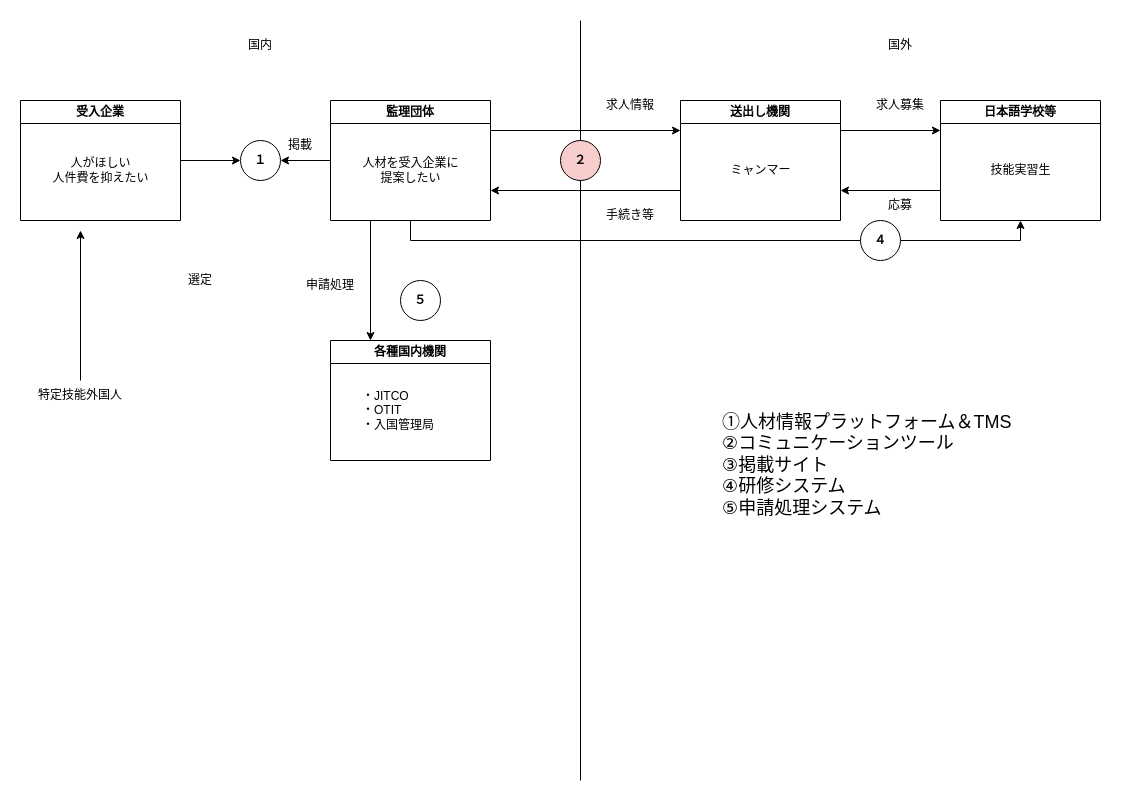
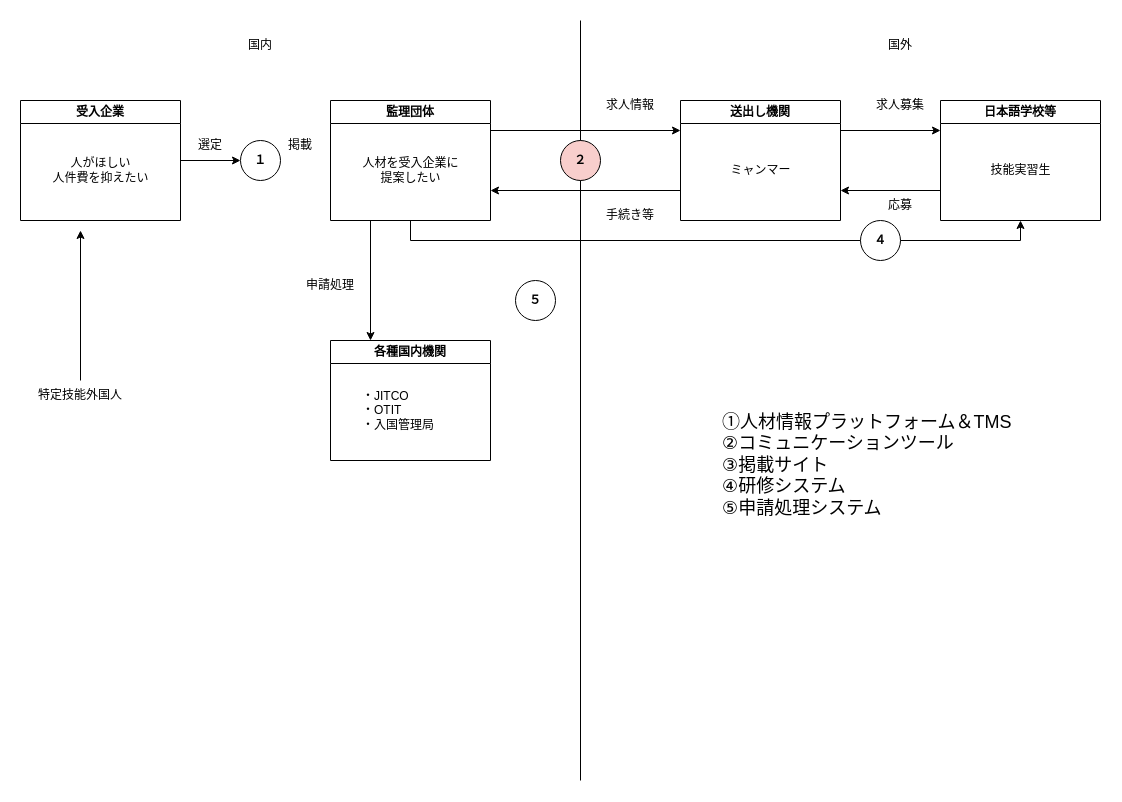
  <mxCell id="0" />
  <mxCell id="1" parent="0" />
  <mxCell id="2" value="" style="edgeStyle=orthogonalEdgeStyle;rounded=0;orthogonalLoop=1;jettySize=auto;html=1;" edge="1" parent="1" source="3" target="19"><mxGeometry relative="1" as="geometry" /></mxCell>
  <mxCell id="3" value="受入企業" style="swimlane;whiteSpace=wrap;html=1;" vertex="1" parent="1"><mxGeometry x="20" y="100" width="160" height="120" as="geometry" /></mxCell>
  <mxCell id="4" value="人がほしい&lt;br&gt;人件費を抑えたい" style="text;html=1;align=center;verticalAlign=middle;resizable=0;points=[];autosize=1;strokeColor=none;fillColor=none;" vertex="1" parent="3"><mxGeometry x="20" y="50" width="120" height="40" as="geometry" /></mxCell>
  <mxCell id="5" style="edgeStyle=orthogonalEdgeStyle;rounded=0;orthogonalLoop=1;jettySize=auto;html=1;exitX=1;exitY=0.25;exitDx=0;exitDy=0;entryX=0;entryY=0.25;entryDx=0;entryDy=0;" edge="1" parent="1" source="9" target="13"><mxGeometry relative="1" as="geometry" /></mxCell>
- <mxCell id="6" style="edgeStyle=orthogonalEdgeStyle;rounded=0;orthogonalLoop=1;jettySize=auto;html=1;exitX=0;exitY=0.5;exitDx=0;exitDy=0;entryX=1;entryY=0.5;entryDx=0;entryDy=0;" edge="1" parent="1" source="9" target="19"><mxGeometry relative="1" as="geometry" /></mxCell>
  <mxCell id="7" style="edgeStyle=orthogonalEdgeStyle;rounded=0;orthogonalLoop=1;jettySize=auto;html=1;exitX=0.5;exitY=1;exitDx=0;exitDy=0;entryX=0.5;entryY=1;entryDx=0;entryDy=0;" edge="1" parent="1" source="9" target="16"><mxGeometry relative="1" as="geometry" /></mxCell>
  <mxCell id="8" style="edgeStyle=orthogonalEdgeStyle;rounded=0;orthogonalLoop=1;jettySize=auto;html=1;exitX=0.25;exitY=1;exitDx=0;exitDy=0;entryX=0.25;entryY=0;entryDx=0;entryDy=0;" edge="1" parent="1" source="9" target="24"><mxGeometry relative="1" as="geometry" /></mxCell>
  <mxCell id="9" value="監理団体" style="swimlane;whiteSpace=wrap;html=1;" vertex="1" parent="1"><mxGeometry x="330" y="100" width="160" height="120" as="geometry" /></mxCell>
  <mxCell id="10" value="人材を受入企業に&lt;br&gt;提案したい" style="text;html=1;align=center;verticalAlign=middle;resizable=0;points=[];autosize=1;strokeColor=none;fillColor=none;" vertex="1" parent="9"><mxGeometry x="20" y="50" width="120" height="40" as="geometry" /></mxCell>
  <mxCell id="11" style="edgeStyle=orthogonalEdgeStyle;rounded=0;orthogonalLoop=1;jettySize=auto;html=1;exitX=1;exitY=0.25;exitDx=0;exitDy=0;entryX=0;entryY=0.25;entryDx=0;entryDy=0;" edge="1" parent="1" source="13" target="16"><mxGeometry relative="1" as="geometry" /></mxCell>
  <mxCell id="12" style="edgeStyle=orthogonalEdgeStyle;rounded=0;orthogonalLoop=1;jettySize=auto;html=1;exitX=0;exitY=0.75;exitDx=0;exitDy=0;entryX=1;entryY=0.75;entryDx=0;entryDy=0;" edge="1" parent="1" source="13" target="9"><mxGeometry relative="1" as="geometry" /></mxCell>
  <mxCell id="13" value="送出し機関" style="swimlane;whiteSpace=wrap;html=1;" vertex="1" parent="1"><mxGeometry x="680" y="100" width="160" height="120" as="geometry" /></mxCell>
  <mxCell id="14" value="ミャンマー" style="text;html=1;align=center;verticalAlign=middle;resizable=0;points=[];autosize=1;strokeColor=none;fillColor=none;" vertex="1" parent="13"><mxGeometry x="40" y="55" width="80" height="30" as="geometry" /></mxCell>
  <mxCell id="15" style="edgeStyle=orthogonalEdgeStyle;rounded=0;orthogonalLoop=1;jettySize=auto;html=1;exitX=0;exitY=0.75;exitDx=0;exitDy=0;entryX=1;entryY=0.75;entryDx=0;entryDy=0;" edge="1" parent="1" source="16" target="13"><mxGeometry relative="1" as="geometry" /></mxCell>
  <mxCell id="16" value="日本語学校等" style="swimlane;whiteSpace=wrap;html=1;" vertex="1" parent="1"><mxGeometry x="940" y="100" width="160" height="120" as="geometry" /></mxCell>
  <mxCell id="17" value="技能実習生" style="text;html=1;align=center;verticalAlign=middle;resizable=0;points=[];autosize=1;strokeColor=none;fillColor=none;" vertex="1" parent="16"><mxGeometry x="40" y="55" width="80" height="30" as="geometry" /></mxCell>
  <mxCell id="18" value="" style="endArrow=none;html=1;rounded=0;" edge="1" parent="1"><mxGeometry width="50" height="50" relative="1" as="geometry"><mxPoint x="580" y="780" as="sourcePoint" /><mxPoint x="580" as="targetPoint" y="20" /></mxGeometry></mxCell>
  <mxCell id="19" value="１" style="ellipse;whiteSpace=wrap;html=1;fontStyle=1;startSize=23;" vertex="1" parent="1"><mxGeometry x="240" y="140" width="40" height="40" as="geometry" /></mxCell>
  <mxCell id="20" value="２" style="ellipse;whiteSpace=wrap;html=1;fontStyle=1;startSize=23;fillColor=#f8cecc;" vertex="1" parent="1"><mxGeometry x="560" y="140" width="40" height="40" as="geometry" /></mxCell>
  <mxCell id="21" value="４" style="ellipse;whiteSpace=wrap;html=1;fontStyle=1;startSize=23;" vertex="1" parent="1"><mxGeometry x="860" y="220" width="40" height="40" as="geometry" /></mxCell>
  <mxCell id="22" style="edgeStyle=orthogonalEdgeStyle;rounded=0;orthogonalLoop=1;jettySize=auto;html=1;exitX=0.5;exitY=0;exitDx=0;exitDy=0;" edge="1" parent="1" source="23"><mxGeometry relative="1" as="geometry"><mxPoint x="80" y="230" as="targetPoint" /></mxGeometry></mxCell>
  <mxCell id="23" value="特定技能外国人" style="text;html=1;strokeColor=none;fillColor=none;align=center;verticalAlign=middle;whiteSpace=wrap;rounded=0;shadow=1;" vertex="1" parent="1"><mxGeometry x="20" y="380" width="120" height="30" as="geometry" /></mxCell>
  <mxCell id="24" value="各種国内機関" style="swimlane;whiteSpace=wrap;html=1;" vertex="1" parent="1"><mxGeometry x="330" y="340" width="160" height="120" as="geometry" /></mxCell>
  <mxCell id="25" value="・JITCO&lt;br&gt;・OTIT&lt;br&gt;・入国管理局" style="text;html=1;align=left;verticalAlign=middle;resizable=0;points=[];autosize=1;strokeColor=none;fillColor=none;" vertex="1" parent="24"><mxGeometry x="30" y="40" width="100" height="60" as="geometry" /></mxCell>
- <mxCell id="26" value="５" style="ellipse;whiteSpace=wrap;html=1;fontStyle=1;startSize=23;" vertex="1" parent="1"><mxGeometry x="400" y="280" width="40" height="40" as="geometry" /></mxCell>
+ <mxCell id="26" value="５" style="ellipse;whiteSpace=wrap;html=1;fontStyle=1;startSize=23;" vertex="1" parent="1"><mxGeometry x="515" y="280" width="40" height="40" as="geometry" /></mxCell>
  <mxCell id="27" value="&lt;span style=&quot;background-color: initial; font-size: 18px; text-align: justify;&quot;&gt;①人材情報プラットフォーム＆TMS&lt;/span&gt;&lt;br&gt;&lt;span style=&quot;background-color: initial; font-size: 18px; text-align: justify;&quot;&gt;②コミュニケーションツール&lt;/span&gt;&lt;br&gt;&lt;span style=&quot;background-color: initial; font-size: 18px; text-align: justify;&quot;&gt;③掲載サイト&lt;/span&gt;&lt;br&gt;&lt;span style=&quot;background-color: initial; font-size: 18px; text-align: justify;&quot;&gt;④研修システム&lt;/span&gt;&lt;br&gt;&lt;span style=&quot;background-color: initial; font-size: 18px; text-align: justify;&quot;&gt;⑤申請処理システム&lt;/span&gt;" style="text;html=1;strokeColor=none;fillColor=none;align=left;verticalAlign=middle;whiteSpace=wrap;rounded=0;" vertex="1" parent="1"><mxGeometry x="720" y="370" width="370" height="190" as="geometry" /></mxCell>
  <mxCell id="28" value="国内" style="text;html=1;strokeColor=none;fillColor=none;align=center;verticalAlign=middle;whiteSpace=wrap;rounded=0;" vertex="1" parent="1"><mxGeometry x="230" y="30" width="60" height="30" as="geometry" /></mxCell>
  <mxCell id="29" value="国外" style="text;html=1;strokeColor=none;fillColor=none;align=center;verticalAlign=middle;whiteSpace=wrap;rounded=0;" vertex="1" parent="1"><mxGeometry x="870" y="30" width="60" height="30" as="geometry" /></mxCell>
- <mxCell id="30" value="選定" style="text;html=1;strokeColor=none;fillColor=none;align=center;verticalAlign=middle;whiteSpace=wrap;rounded=0;" vertex="1" parent="1"><mxGeometry x="170" y="265" width="60" height="30" as="geometry" /></mxCell>
+ <mxCell id="30" value="選定" style="text;html=1;strokeColor=none;fillColor=none;align=center;verticalAlign=middle;whiteSpace=wrap;rounded=0;" vertex="1" parent="1"><mxGeometry x="180" y="130" width="60" height="30" as="geometry" /></mxCell>
  <mxCell id="31" value="掲載" style="text;html=1;strokeColor=none;fillColor=none;align=center;verticalAlign=middle;whiteSpace=wrap;rounded=0;" vertex="1" parent="1"><mxGeometry x="270" y="130" width="60" height="30" as="geometry" /></mxCell>
  <mxCell id="32" value="求人情報" style="text;html=1;strokeColor=none;fillColor=none;align=center;verticalAlign=middle;whiteSpace=wrap;rounded=0;" vertex="1" parent="1"><mxGeometry x="600" y="90" width="60" height="30" as="geometry" /></mxCell>
  <mxCell id="33" value="手続き等" style="text;html=1;strokeColor=none;fillColor=none;align=center;verticalAlign=middle;whiteSpace=wrap;rounded=0;" vertex="1" parent="1"><mxGeometry x="600" y="200" width="60" height="30" as="geometry" /></mxCell>
  <mxCell id="34" value="申請処理" style="text;html=1;strokeColor=none;fillColor=none;align=center;verticalAlign=middle;whiteSpace=wrap;rounded=0;" vertex="1" parent="1"><mxGeometry x="300" y="270" width="60" height="30" as="geometry" /></mxCell>
  <mxCell id="35" value="求人募集" style="text;html=1;strokeColor=none;fillColor=none;align=center;verticalAlign=middle;whiteSpace=wrap;rounded=0;" vertex="1" parent="1"><mxGeometry x="870" y="90" width="60" height="30" as="geometry" /></mxCell>
  <mxCell id="36" value="応募" style="text;html=1;strokeColor=none;fillColor=none;align=center;verticalAlign=middle;whiteSpace=wrap;rounded=0;" vertex="1" parent="1"><mxGeometry x="870" y="190" width="60" height="30" as="geometry" /></mxCell>
